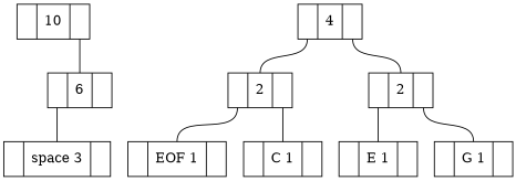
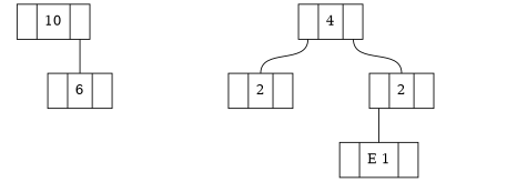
  graph {
    node [shape=record]
    edge [headport=f1 tailport=f2]
    n1 [label="<f0> |<f1>   10|<f2> "]
    n2 [label="<f0> |<f1>   6|<f2> "]
    n3 [label="<f0> |<f1>   4|<f2> "]
    n4 [label="<f0> |<f1>   2|<f2> "]
    n5 [label="<f0> |<f1>   2|<f2> "]
-   n6 [label="<f0> |<f1> space 3|<f2> "]
-   n7 [label="<f0> |<f1> EOF 1|<f2> "]
-   n8 [label="<f0> |<f1> C 1|<f2> "]
    n9 [label="<f0> |<f1> E 1|<f2> "]
-   n10 [label="<f0> |<f1> G 1|<f2> "]
    n1 -- n2
-   n2 -- n6 [tailport=f0]
    n3 -- n4 [tailport=f0]
    n3 -- n5
-   n4 -- n7 [tailport=f0]
-   n4 -- n8
    n5 -- n9 [tailport=f0]
-   n5 -- n10
  }
